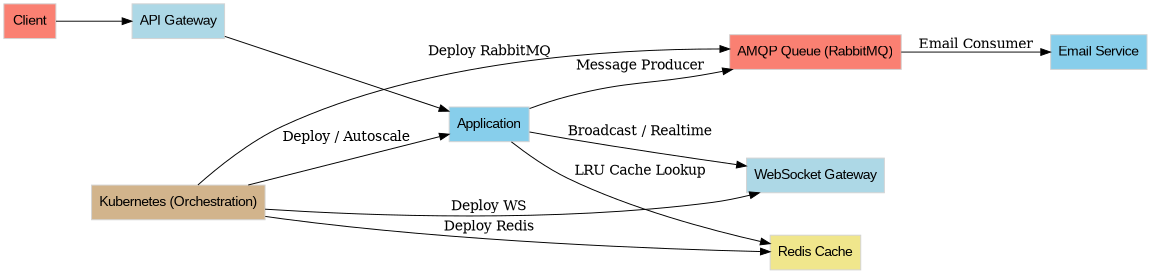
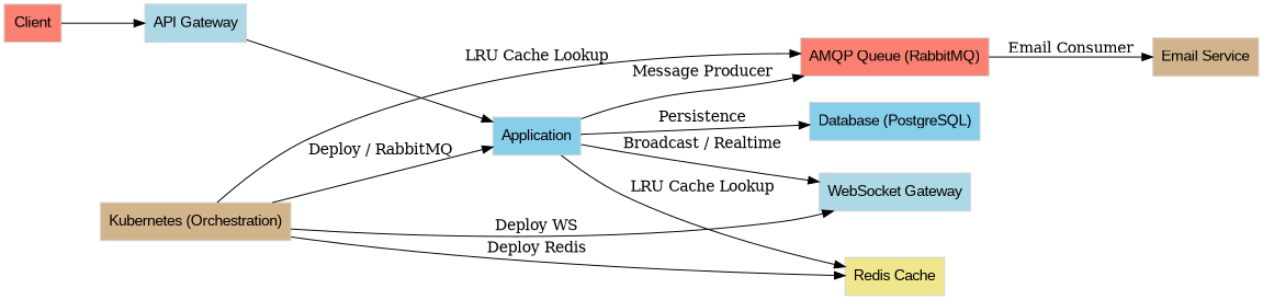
  digraph {
    rankdir=LR
    node [color=lightgrey fillcolor=salmon fontname=Arial shape=box style=filled]
    n1 [label=Client]
    n2 [fillcolor=lightblue label="API Gateway"]
    n3 [fillcolor=skyblue label=Application]
    n4 [fillcolor=lightblue label="WebSocket Gateway"]
    n5 [fillcolor=khaki label="Redis Cache"]
    n6 [label="AMQP Queue (RabbitMQ)"]
-   n8 [fillcolor=skyblue label="Email Service"]
+   n7 [fillcolor=skyblue label="Database (PostgreSQL)"]
+   n8 [fillcolor=tan label="Email Service"]
    n9 [fillcolor=tan label="Kubernetes (Orchestration)"]
    n1 -> n2
    n2 -> n3
    n3 -> n4 [label="Broadcast / Realtime"]
    n3 -> n5 [label="LRU Cache Lookup"]
    n3 -> n6 [label="Message Producer"]
+   n3 -> n7 [label=Persistence]
    n6 -> n8 [label="Email Consumer"]
-   n9 -> n3 [label="Deploy / Autoscale"]
+   n9 -> n3 [label="Deploy / RabbitMQ"]
    n9 -> n4 [label="Deploy WS"]
    n9 -> n5 [label="Deploy Redis"]
-   n9 -> n6 [label="Deploy RabbitMQ"]
+   n9 -> n6 [label="LRU Cache Lookup"]
  }
